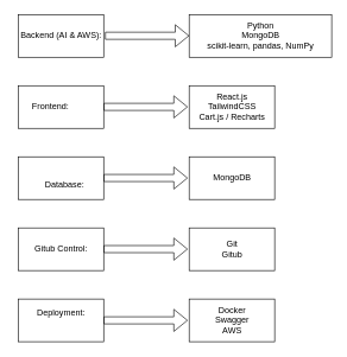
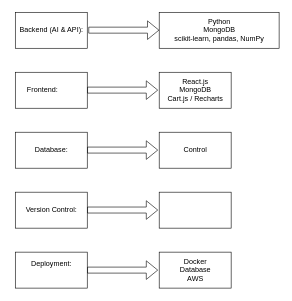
  <mxCell id="0" />
  <mxCell id="1" parent="0" />
  <mxCell id="2" value="" style="rounded=0;whiteSpace=wrap;html=1;fillColor=none;" vertex="1" parent="1"><mxGeometry x="25" y="20" width="120" height="60" as="geometry" /></mxCell>
  <mxCell id="3" value="" style="rounded=0;whiteSpace=wrap;html=1;fillColor=none;" vertex="1" parent="1"><mxGeometry x="25" y="120" width="120" height="60" as="geometry" /></mxCell>
  <mxCell id="4" value="" style="rounded=0;whiteSpace=wrap;html=1;fillColor=none;" vertex="1" parent="1"><mxGeometry x="25" y="220" width="120" height="60" as="geometry" /></mxCell>
- <mxCell id="5" value="Backend (AI &amp;amp; AWS):" style="text;html=1;align=center;verticalAlign=middle;resizable=0;points=[];autosize=1;strokeColor=none;fillColor=none;" vertex="1" parent="1"><mxGeometry x="20" y="35" width="130" height="30" as="geometry" /></mxCell>
+ <mxCell id="5" value="Backend (AI &amp;amp; API):" style="text;html=1;align=center;verticalAlign=middle;resizable=0;points=[];autosize=1;strokeColor=none;fillColor=none;" vertex="1" parent="1"><mxGeometry x="20" y="35" width="130" height="30" as="geometry" /></mxCell>
  <mxCell id="6" value="Frontend:" style="text;html=1;align=center;verticalAlign=middle;resizable=0;points=[];autosize=1;strokeColor=none;fillColor=none;" vertex="1" parent="1"><mxGeometry x="35" y="135" width="70" height="30" as="geometry" /></mxCell>
- <mxCell id="7" value="Database:" style="text;html=1;align=center;verticalAlign=middle;resizable=0;points=[];autosize=1;strokeColor=none;fillColor=none;" vertex="1" parent="1"><mxGeometry x="50" y="245" width="80" height="30" as="geometry" /></mxCell>
+ <mxCell id="7" value="Database:" style="text;html=1;align=center;verticalAlign=middle;resizable=0;points=[];autosize=1;strokeColor=none;fillColor=none;" vertex="1" parent="1"><mxGeometry x="45" y="235" width="80" height="30" as="geometry" /></mxCell>
  <mxCell id="8" value="" style="rounded=0;whiteSpace=wrap;html=1;fillColor=none;" vertex="1" parent="1"><mxGeometry x="25" y="320" width="120" height="60" as="geometry" /></mxCell>
- <mxCell id="9" value="Gitub Control:" style="text;html=1;align=center;verticalAlign=middle;resizable=0;points=[];autosize=1;strokeColor=none;fillColor=none;" vertex="1" parent="1"><mxGeometry x="30" y="335" width="110" height="30" as="geometry" /></mxCell>
+ <mxCell id="9" value="Version Control:" style="text;html=1;align=center;verticalAlign=middle;resizable=0;points=[];autosize=1;strokeColor=none;fillColor=none;" vertex="1" parent="1"><mxGeometry x="30" y="335" width="110" height="30" as="geometry" /></mxCell>
  <mxCell id="10" value="" style="rounded=0;whiteSpace=wrap;html=1;fillColor=none;" vertex="1" parent="1"><mxGeometry x="25" y="420" width="120" height="60" as="geometry" /></mxCell>
  <mxCell id="11" value="Deployment:" style="text;html=1;align=center;verticalAlign=middle;resizable=0;points=[];autosize=1;strokeColor=none;fillColor=none;" vertex="1" parent="1"><mxGeometry x="40" y="425" width="90" height="30" as="geometry" /></mxCell>
  <mxCell id="12" value="" style="shape=flexArrow;endArrow=classic;html=1;rounded=0;exitX=0.977;exitY=0.733;exitDx=0;exitDy=0;exitPerimeter=0;" edge="1" parent="1"><mxGeometry width="50" height="50" relative="1" as="geometry"><mxPoint x="147.01" y="49.8" as="sourcePoint" /><mxPoint x="265" y="49.81" as="targetPoint" /></mxGeometry></mxCell>
  <mxCell id="13" value="" style="shape=flexArrow;endArrow=classic;html=1;rounded=0;exitX=0.977;exitY=0.733;exitDx=0;exitDy=0;exitPerimeter=0;" edge="1" parent="1"><mxGeometry width="50" height="50" relative="1" as="geometry"><mxPoint x="145" y="149.8" as="sourcePoint" /><mxPoint x="263" y="149.8" as="targetPoint" /></mxGeometry></mxCell>
  <mxCell id="14" value="" style="shape=flexArrow;endArrow=classic;html=1;rounded=0;exitX=0.977;exitY=0.733;exitDx=0;exitDy=0;exitPerimeter=0;" edge="1" parent="1"><mxGeometry width="50" height="50" relative="1" as="geometry"><mxPoint x="145" y="249.8" as="sourcePoint" /><mxPoint x="263" y="249.8" as="targetPoint" /></mxGeometry></mxCell>
  <mxCell id="15" value="" style="shape=flexArrow;endArrow=classic;html=1;rounded=0;exitX=0.977;exitY=0.733;exitDx=0;exitDy=0;exitPerimeter=0;" edge="1" parent="1"><mxGeometry width="50" height="50" relative="1" as="geometry"><mxPoint x="145" y="349.8" as="sourcePoint" /><mxPoint x="263" y="349.8" as="targetPoint" /></mxGeometry></mxCell>
  <mxCell id="16" value="" style="shape=flexArrow;endArrow=classic;html=1;rounded=0;exitX=0.977;exitY=0.733;exitDx=0;exitDy=0;exitPerimeter=0;" edge="1" parent="1"><mxGeometry width="50" height="50" relative="1" as="geometry"><mxPoint x="145" y="450" as="sourcePoint" /><mxPoint x="263" y="450" as="targetPoint" /></mxGeometry></mxCell>
  <mxCell id="17" value="" style="rounded=0;whiteSpace=wrap;html=1;fillColor=none;" vertex="1" parent="1"><mxGeometry x="265" y="20" width="200" height="60" as="geometry" /></mxCell>
  <mxCell id="18" value="Python&lt;div&gt;MongoDB&lt;/div&gt;&lt;div&gt;scikit-learn, pandas, NumPy&lt;/div&gt;" style="text;html=1;align=center;verticalAlign=middle;resizable=0;points=[];autosize=1;strokeColor=none;fillColor=none;" vertex="1" parent="1"><mxGeometry x="280" y="20" width="170" height="60" as="geometry" /></mxCell>
  <mxCell id="19" value="" style="rounded=0;whiteSpace=wrap;html=1;fillColor=none;" vertex="1" parent="1"><mxGeometry x="265" y="120" width="120" height="60" as="geometry" /></mxCell>
- <mxCell id="20" value="React.js&lt;div&gt;TailwindCSS&lt;/div&gt;&lt;div&gt;Cart.js / Recharts&lt;/div&gt;" style="text;html=1;align=center;verticalAlign=middle;resizable=0;points=[];autosize=1;strokeColor=none;fillColor=none;" vertex="1" parent="1"><mxGeometry x="265" y="120" width="120" height="60" as="geometry" /></mxCell>
+ <mxCell id="20" value="React.js&lt;div&gt;MongoDB&lt;/div&gt;&lt;div&gt;Cart.js / Recharts&lt;/div&gt;" style="text;html=1;align=center;verticalAlign=middle;resizable=0;points=[];autosize=1;strokeColor=none;fillColor=none;" vertex="1" parent="1"><mxGeometry x="265" y="120" width="120" height="60" as="geometry" /></mxCell>
  <mxCell id="21" value="" style="rounded=0;whiteSpace=wrap;html=1;fillColor=none;" vertex="1" parent="1"><mxGeometry x="265" y="220" width="120" height="60" as="geometry" /></mxCell>
- <mxCell id="22" value="MongoDB" style="text;html=1;align=center;verticalAlign=middle;resizable=0;points=[];autosize=1;strokeColor=none;fillColor=none;" vertex="1" parent="1"><mxGeometry x="285" y="235" width="80" height="30" as="geometry" /></mxCell>
+ <mxCell id="22" value="Control" style="text;html=1;align=center;verticalAlign=middle;resizable=0;points=[];autosize=1;strokeColor=none;fillColor=none;" vertex="1" parent="1"><mxGeometry x="285" y="235" width="80" height="30" as="geometry" /></mxCell>
  <mxCell id="23" value="" style="rounded=0;whiteSpace=wrap;html=1;fillColor=none;" vertex="1" parent="1"><mxGeometry x="265" y="320" width="120" height="60" as="geometry" /></mxCell>
- <mxCell id="24" value="Git&lt;div&gt;Gitub&lt;/div&gt;" style="text;html=1;align=center;verticalAlign=middle;resizable=0;points=[];autosize=1;strokeColor=none;fillColor=none;" vertex="1" parent="1"><mxGeometry x="300" y="330" width="50" height="40" as="geometry" /></mxCell>
  <mxCell id="25" value="" style="rounded=0;whiteSpace=wrap;html=1;fillColor=none;" vertex="1" parent="1"><mxGeometry x="265" y="420" width="120" height="60" as="geometry" /></mxCell>
- <mxCell id="26" value="Docker&lt;div&gt;Swagger&lt;/div&gt;&lt;div&gt;AWS&lt;/div&gt;" style="text;html=1;align=center;verticalAlign=middle;resizable=0;points=[];autosize=1;strokeColor=none;fillColor=none;" vertex="1" parent="1"><mxGeometry x="290" y="420" width="70" height="60" as="geometry" /></mxCell>
+ <mxCell id="26" value="Docker&lt;div&gt;Database&lt;/div&gt;&lt;div&gt;AWS&lt;/div&gt;" style="text;html=1;align=center;verticalAlign=middle;resizable=0;points=[];autosize=1;strokeColor=none;fillColor=none;" vertex="1" parent="1"><mxGeometry x="290" y="420" width="70" height="60" as="geometry" /></mxCell>
